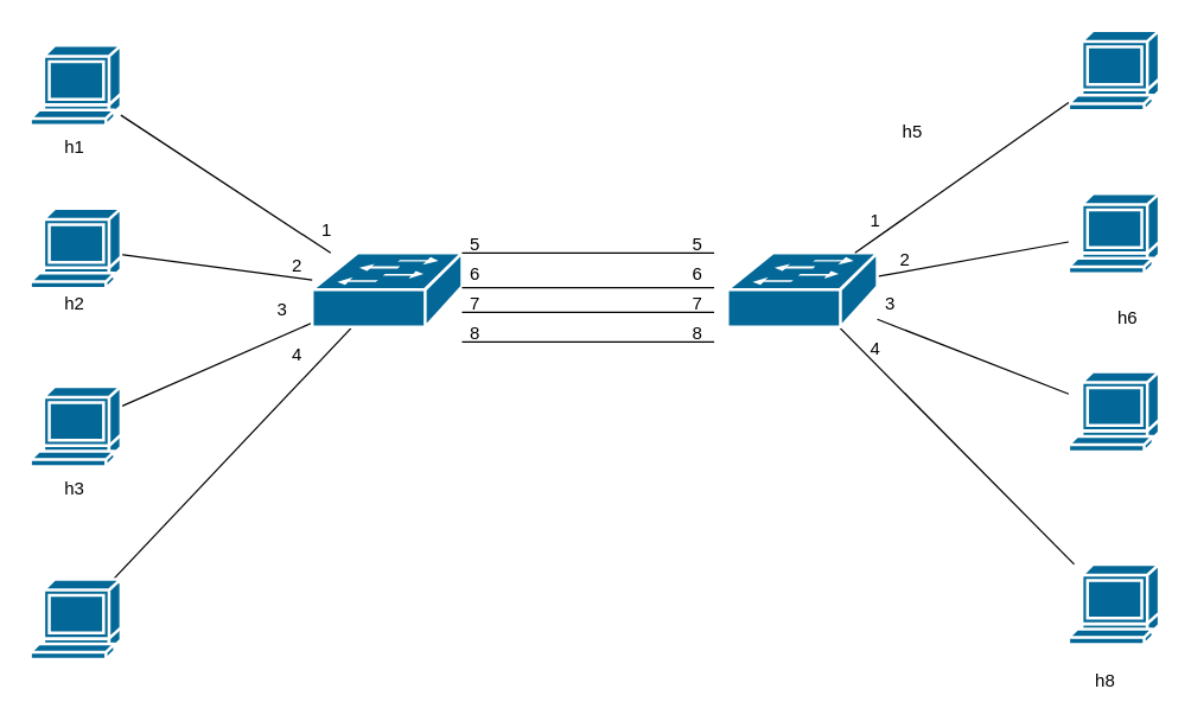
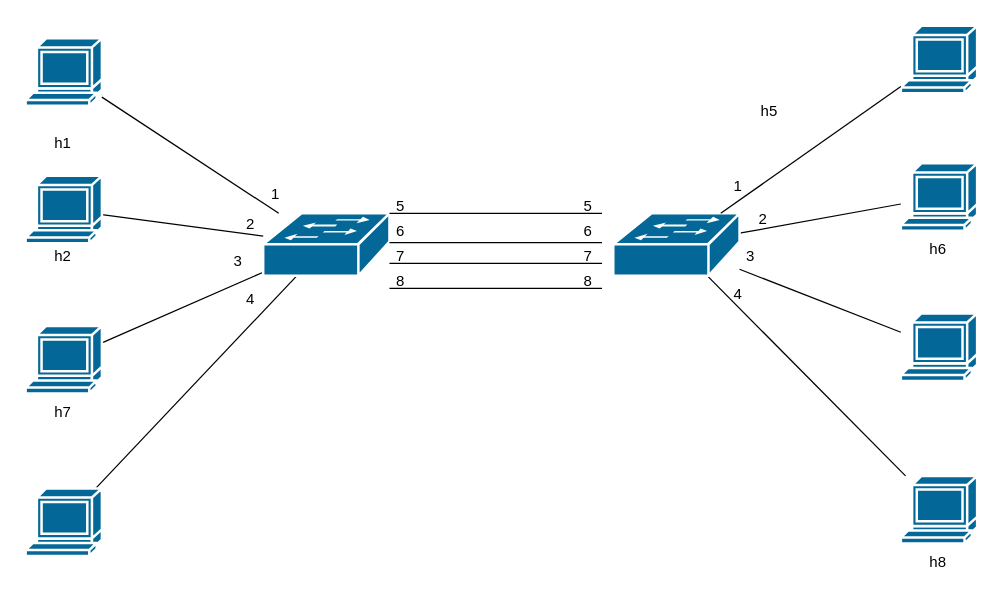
  <mxCell id="0" />
  <mxCell id="1" parent="0" />
  <mxCell id="2" style="rounded=0;orthogonalLoop=1;jettySize=auto;html=1;endArrow=none;endFill=0;" edge="1" parent="1" source="3" target="16"><mxGeometry relative="1" as="geometry" /></mxCell>
  <mxCell id="3" value="" style="shape=mxgraph.cisco.computers_and_peripherals.terminal;sketch=0;html=1;pointerEvents=1;dashed=0;fillColor=#036897;strokeColor=#ffffff;strokeWidth=2;verticalLabelPosition=bottom;verticalAlign=top;align=center;outlineConnect=0;" vertex="1" parent="1"><mxGeometry x="20" y="30" width="61" height="54" as="geometry" /></mxCell>
  <mxCell id="4" style="rounded=0;orthogonalLoop=1;jettySize=auto;html=1;endArrow=none;endFill=0;" edge="1" parent="1" source="5" target="16"><mxGeometry relative="1" as="geometry" /></mxCell>
  <mxCell id="5" value="" style="shape=mxgraph.cisco.computers_and_peripherals.terminal;sketch=0;html=1;pointerEvents=1;dashed=0;fillColor=#036897;strokeColor=#ffffff;strokeWidth=2;verticalLabelPosition=bottom;verticalAlign=top;align=center;outlineConnect=0;" vertex="1" parent="1"><mxGeometry x="20" y="140" width="61" height="54" as="geometry" /></mxCell>
  <mxCell id="6" style="rounded=0;orthogonalLoop=1;jettySize=auto;html=1;endArrow=none;endFill=0;" edge="1" parent="1" source="7" target="16"><mxGeometry relative="1" as="geometry" /></mxCell>
  <mxCell id="7" value="" style="shape=mxgraph.cisco.computers_and_peripherals.terminal;sketch=0;html=1;pointerEvents=1;dashed=0;fillColor=#036897;strokeColor=#ffffff;strokeWidth=2;verticalLabelPosition=bottom;verticalAlign=top;align=center;outlineConnect=0;" vertex="1" parent="1"><mxGeometry x="20" y="260" width="61" height="54" as="geometry" /></mxCell>
  <mxCell id="8" style="rounded=0;orthogonalLoop=1;jettySize=auto;html=1;endArrow=none;endFill=0;" edge="1" parent="1" source="9" target="16"><mxGeometry relative="1" as="geometry" /></mxCell>
  <mxCell id="9" value="" style="shape=mxgraph.cisco.computers_and_peripherals.terminal;sketch=0;html=1;pointerEvents=1;dashed=0;fillColor=#036897;strokeColor=#ffffff;strokeWidth=2;verticalLabelPosition=bottom;verticalAlign=top;align=center;outlineConnect=0;" vertex="1" parent="1"><mxGeometry x="20" y="390" width="61" height="54" as="geometry" /></mxCell>
  <mxCell id="10" value="" style="shape=mxgraph.cisco.computers_and_peripherals.terminal;sketch=0;html=1;pointerEvents=1;dashed=0;fillColor=#036897;strokeColor=#ffffff;strokeWidth=2;verticalLabelPosition=bottom;verticalAlign=top;align=center;outlineConnect=0;" vertex="1" parent="1"><mxGeometry x="720" y="20" width="61" height="54" as="geometry" /></mxCell>
  <mxCell id="11" style="rounded=0;orthogonalLoop=1;jettySize=auto;html=1;endArrow=none;endFill=0;" edge="1" parent="1" source="12" target="17"><mxGeometry relative="1" as="geometry" /></mxCell>
  <mxCell id="12" value="" style="shape=mxgraph.cisco.computers_and_peripherals.terminal;sketch=0;html=1;pointerEvents=1;dashed=0;fillColor=#036897;strokeColor=#ffffff;strokeWidth=2;verticalLabelPosition=bottom;verticalAlign=top;align=center;outlineConnect=0;" vertex="1" parent="1"><mxGeometry x="720" y="130" width="61" height="54" as="geometry" /></mxCell>
  <mxCell id="13" value="" style="shape=mxgraph.cisco.computers_and_peripherals.terminal;sketch=0;html=1;pointerEvents=1;dashed=0;fillColor=#036897;strokeColor=#ffffff;strokeWidth=2;verticalLabelPosition=bottom;verticalAlign=top;align=center;outlineConnect=0;" vertex="1" parent="1"><mxGeometry x="720" y="250" width="61" height="54" as="geometry" /></mxCell>
  <mxCell id="14" style="rounded=0;orthogonalLoop=1;jettySize=auto;html=1;endArrow=none;endFill=0;" edge="1" parent="1" source="15" target="17"><mxGeometry relative="1" as="geometry" /></mxCell>
  <mxCell id="15" value="" style="shape=mxgraph.cisco.computers_and_peripherals.terminal;sketch=0;html=1;pointerEvents=1;dashed=0;fillColor=#036897;strokeColor=#ffffff;strokeWidth=2;verticalLabelPosition=bottom;verticalAlign=top;align=center;outlineConnect=0;" vertex="1" parent="1"><mxGeometry x="720" y="380" width="61" height="54" as="geometry" /></mxCell>
  <mxCell id="16" value="" style="shape=mxgraph.cisco.switches.workgroup_switch;sketch=0;html=1;pointerEvents=1;dashed=0;fillColor=#036897;strokeColor=#ffffff;strokeWidth=2;verticalLabelPosition=bottom;verticalAlign=top;align=center;outlineConnect=0;" vertex="1" parent="1"><mxGeometry x="210" y="170" width="101" height="50" as="geometry" /></mxCell>
  <mxCell id="17" value="" style="shape=mxgraph.cisco.switches.workgroup_switch;sketch=0;html=1;pointerEvents=1;dashed=0;fillColor=#036897;strokeColor=#ffffff;strokeWidth=2;verticalLabelPosition=bottom;verticalAlign=top;align=center;outlineConnect=0;" vertex="1" parent="1"><mxGeometry x="490" y="170" width="101" height="50" as="geometry" /></mxCell>
  <mxCell id="18" value="" style="endArrow=none;html=1;rounded=0;" edge="1" parent="1"><mxGeometry width="50" height="50" relative="1" as="geometry"><mxPoint x="311" y="170" as="sourcePoint" /><mxPoint x="481" y="170" as="targetPoint" /></mxGeometry></mxCell>
  <mxCell id="19" value="" style="endArrow=none;html=1;rounded=0;" edge="1" parent="1"><mxGeometry width="50" height="50" relative="1" as="geometry"><mxPoint x="311" y="193.5" as="sourcePoint" /><mxPoint x="481" y="193.5" as="targetPoint" /></mxGeometry></mxCell>
  <mxCell id="20" value="" style="endArrow=none;html=1;rounded=0;" edge="1" parent="1"><mxGeometry width="50" height="50" relative="1" as="geometry"><mxPoint x="311" y="210" as="sourcePoint" /><mxPoint x="481" y="210" as="targetPoint" /></mxGeometry></mxCell>
  <mxCell id="21" value="" style="endArrow=none;html=1;rounded=0;" edge="1" parent="1"><mxGeometry width="50" height="50" relative="1" as="geometry"><mxPoint x="311" y="230" as="sourcePoint" /><mxPoint x="481" y="230" as="targetPoint" /></mxGeometry></mxCell>
  <mxCell id="22" style="rounded=0;orthogonalLoop=1;jettySize=auto;html=1;endArrow=none;endFill=0;" edge="1" parent="1" source="10" target="17"><mxGeometry relative="1" as="geometry" /></mxCell>
  <mxCell id="23" style="rounded=0;orthogonalLoop=1;jettySize=auto;html=1;endArrow=none;endFill=0;" edge="1" parent="1" source="13" target="17"><mxGeometry relative="1" as="geometry" /></mxCell>
- <mxCell id="24" value="h1" style="text;html=1;align=center;verticalAlign=middle;whiteSpace=wrap;rounded=0;" vertex="1" parent="1"><mxGeometry x="20" y="84" width="60" height="30" as="geometry" /></mxCell>
+ <mxCell id="24" value="h1" style="text;html=1;align=center;verticalAlign=middle;whiteSpace=wrap;rounded=0;" vertex="1" parent="1"><mxGeometry x="20" y="99" width="60" height="30" as="geometry" /></mxCell>
  <mxCell id="25" value="h2" style="text;html=1;align=center;verticalAlign=middle;whiteSpace=wrap;rounded=0;" vertex="1" parent="1"><mxGeometry x="20" y="190" width="60" height="30" as="geometry" /></mxCell>
- <mxCell id="26" value="h3" style="text;html=1;align=center;verticalAlign=middle;whiteSpace=wrap;rounded=0;" vertex="1" parent="1"><mxGeometry x="20" y="314" width="60" height="30" as="geometry" /></mxCell>
+ <mxCell id="26" value="h7" style="text;html=1;align=center;verticalAlign=middle;whiteSpace=wrap;rounded=0;" vertex="1" parent="1"><mxGeometry x="20" y="314" width="60" height="30" as="geometry" /></mxCell>
  <mxCell id="27" value="h5" style="text;html=1;align=center;verticalAlign=middle;whiteSpace=wrap;rounded=0;" vertex="1" parent="1"><mxGeometry x="585" y="74" width="60" height="30" as="geometry" /></mxCell>
- <mxCell id="28" value="h6" style="text;html=1;align=center;verticalAlign=middle;whiteSpace=wrap;rounded=0;" vertex="1" parent="1"><mxGeometry x="730" y="199" width="60" height="30" as="geometry" /></mxCell>
- <mxCell id="29" value="h8" style="text;html=1;align=center;verticalAlign=middle;whiteSpace=wrap;rounded=0;" vertex="1" parent="1"><mxGeometry x="715" y="444" width="60" height="30" as="geometry" /></mxCell>
+ <mxCell id="28" value="h6" style="text;html=1;align=center;verticalAlign=middle;whiteSpace=wrap;rounded=0;" vertex="1" parent="1"><mxGeometry x="720" y="184" width="60" height="30" as="geometry" /></mxCell>
+ <mxCell id="29" value="h8" style="text;html=1;align=center;verticalAlign=middle;whiteSpace=wrap;rounded=0;" vertex="1" parent="1"><mxGeometry x="720" y="434" width="60" height="30" as="geometry" /></mxCell>
  <mxCell id="30" value="1" style="text;html=1;align=center;verticalAlign=middle;whiteSpace=wrap;rounded=0;" vertex="1" parent="1"><mxGeometry x="190" y="140" width="60" height="30" as="geometry" /></mxCell>
  <mxCell id="31" value="2" style="text;html=1;align=center;verticalAlign=middle;whiteSpace=wrap;rounded=0;" vertex="1" parent="1"><mxGeometry x="170" y="164" width="60" height="30" as="geometry" /></mxCell>
  <mxCell id="32" value="3" style="text;html=1;align=center;verticalAlign=middle;whiteSpace=wrap;rounded=0;" vertex="1" parent="1"><mxGeometry x="160" y="194" width="60" height="30" as="geometry" /></mxCell>
  <mxCell id="33" value="4" style="text;html=1;align=center;verticalAlign=middle;whiteSpace=wrap;rounded=0;" vertex="1" parent="1"><mxGeometry x="170" y="224" width="60" height="30" as="geometry" /></mxCell>
  <mxCell id="34" value="1" style="text;html=1;align=center;verticalAlign=middle;whiteSpace=wrap;rounded=0;" vertex="1" parent="1"><mxGeometry x="560" y="134" width="60" height="30" as="geometry" /></mxCell>
  <mxCell id="35" value="2" style="text;html=1;align=center;verticalAlign=middle;whiteSpace=wrap;rounded=0;" vertex="1" parent="1"><mxGeometry x="580" y="160" width="60" height="30" as="geometry" /></mxCell>
  <mxCell id="36" value="3" style="text;html=1;align=center;verticalAlign=middle;whiteSpace=wrap;rounded=0;" vertex="1" parent="1"><mxGeometry x="570" y="190" width="60" height="30" as="geometry" /></mxCell>
  <mxCell id="37" value="4" style="text;html=1;align=center;verticalAlign=middle;whiteSpace=wrap;rounded=0;" vertex="1" parent="1"><mxGeometry x="560" y="220" width="60" height="30" as="geometry" /></mxCell>
  <mxCell id="38" value="8" style="text;html=1;align=center;verticalAlign=middle;whiteSpace=wrap;rounded=0;" vertex="1" parent="1"><mxGeometry x="290" y="210" width="60" height="30" as="geometry" /></mxCell>
  <mxCell id="39" value="6" style="text;html=1;align=center;verticalAlign=middle;whiteSpace=wrap;rounded=0;" vertex="1" parent="1"><mxGeometry x="290" y="170" width="60" height="30" as="geometry" /></mxCell>
  <mxCell id="40" value="7" style="text;html=1;align=center;verticalAlign=middle;whiteSpace=wrap;rounded=0;" vertex="1" parent="1"><mxGeometry x="290" y="190" width="60" height="30" as="geometry" /></mxCell>
  <mxCell id="41" value="5" style="text;html=1;align=center;verticalAlign=middle;whiteSpace=wrap;rounded=0;" vertex="1" parent="1"><mxGeometry x="290" y="150" width="60" height="30" as="geometry" /></mxCell>
  <mxCell id="42" value="8" style="text;html=1;align=center;verticalAlign=middle;whiteSpace=wrap;rounded=0;" vertex="1" parent="1"><mxGeometry x="440" y="210" width="60" height="30" as="geometry" /></mxCell>
  <mxCell id="43" value="6" style="text;html=1;align=center;verticalAlign=middle;whiteSpace=wrap;rounded=0;" vertex="1" parent="1"><mxGeometry x="440" y="170" width="60" height="30" as="geometry" /></mxCell>
  <mxCell id="44" value="7" style="text;html=1;align=center;verticalAlign=middle;whiteSpace=wrap;rounded=0;" vertex="1" parent="1"><mxGeometry x="440" y="190" width="60" height="30" as="geometry" /></mxCell>
  <mxCell id="45" value="5" style="text;html=1;align=center;verticalAlign=middle;whiteSpace=wrap;rounded=0;" vertex="1" parent="1"><mxGeometry x="440" y="150" width="60" height="30" as="geometry" /></mxCell>
